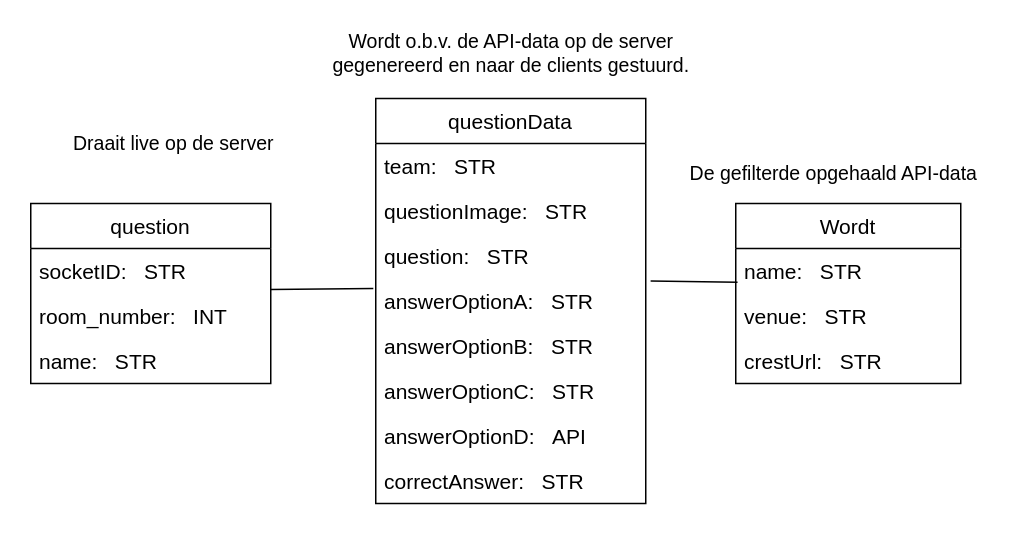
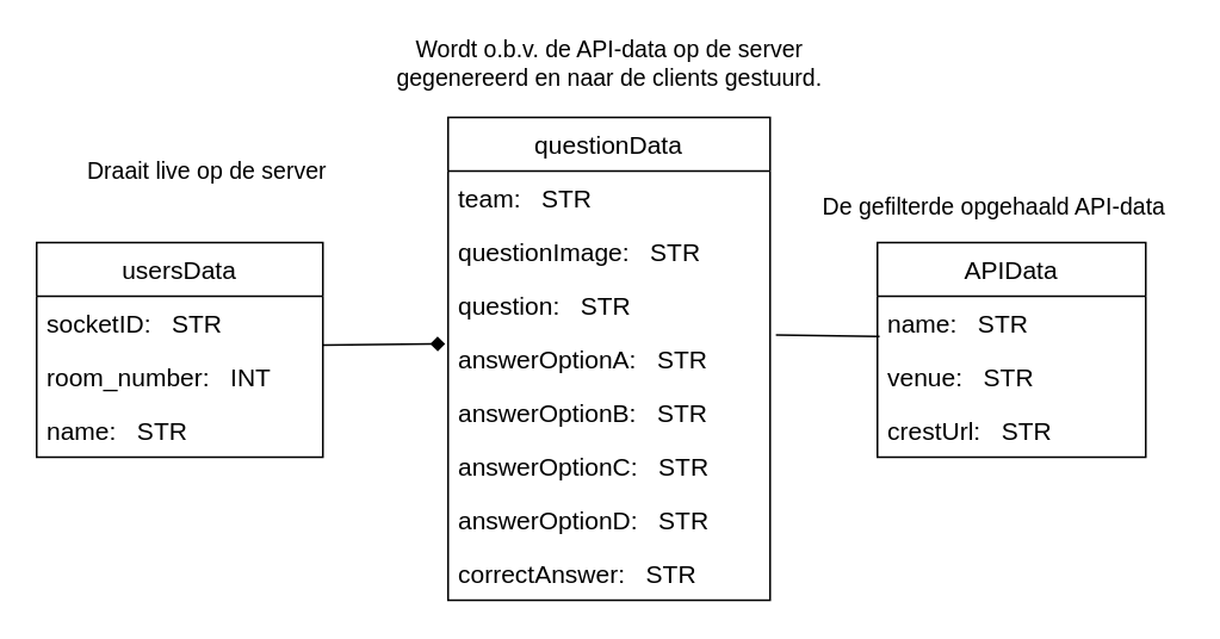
  <mxCell id="0" />
  <mxCell id="1" parent="0" />
- <mxCell id="2" value="question" style="swimlane;fontStyle=0;childLayout=stackLayout;horizontal=1;startSize=30;horizontalStack=0;resizeParent=1;resizeParentMax=0;resizeLast=0;collapsible=1;marginBottom=0;fontSize=14;" parent="1" vertex="1"><mxGeometry x="20" y="135" width="160" height="120" as="geometry" /></mxCell>
+ <mxCell id="2" value="usersData" style="swimlane;fontStyle=0;childLayout=stackLayout;horizontal=1;startSize=30;horizontalStack=0;resizeParent=1;resizeParentMax=0;resizeLast=0;collapsible=1;marginBottom=0;fontSize=14;" parent="1" vertex="1"><mxGeometry x="20" y="135" width="160" height="120" as="geometry" /></mxCell>
  <mxCell id="3" value="socketID:   STR" style="text;strokeColor=none;fillColor=none;align=left;verticalAlign=middle;spacingLeft=4;spacingRight=4;overflow=hidden;points=[[0,0.5],[1,0.5]];portConstraint=eastwest;rotatable=0;fontSize=14;" parent="2" vertex="1"><mxGeometry y="30" width="160" height="30" as="geometry" /></mxCell>
  <mxCell id="4" value="room_number:   INT" style="text;strokeColor=none;fillColor=none;align=left;verticalAlign=middle;spacingLeft=4;spacingRight=4;overflow=hidden;points=[[0,0.5],[1,0.5]];portConstraint=eastwest;rotatable=0;fontSize=14;" parent="2" vertex="1"><mxGeometry y="60" width="160" height="30" as="geometry" /></mxCell>
  <mxCell id="5" value="name:   STR" style="text;strokeColor=none;fillColor=none;align=left;verticalAlign=middle;spacingLeft=4;spacingRight=4;overflow=hidden;points=[[0,0.5],[1,0.5]];portConstraint=eastwest;rotatable=0;fontSize=14;" parent="2" vertex="1"><mxGeometry y="90" width="160" height="30" as="geometry" /></mxCell>
- <mxCell id="6" value="Wordt" style="swimlane;fontStyle=0;childLayout=stackLayout;horizontal=1;startSize=30;horizontalStack=0;resizeParent=1;resizeParentMax=0;resizeLast=0;collapsible=1;marginBottom=0;fontSize=14;" parent="1" vertex="1"><mxGeometry x="490" y="135" width="150" height="120" as="geometry" /></mxCell>
+ <mxCell id="6" value="APIData" style="swimlane;fontStyle=0;childLayout=stackLayout;horizontal=1;startSize=30;horizontalStack=0;resizeParent=1;resizeParentMax=0;resizeLast=0;collapsible=1;marginBottom=0;fontSize=14;" parent="1" vertex="1"><mxGeometry x="490" y="135" width="150" height="120" as="geometry" /></mxCell>
  <mxCell id="7" value="name:   STR" style="text;strokeColor=none;fillColor=none;align=left;verticalAlign=middle;spacingLeft=4;spacingRight=4;overflow=hidden;points=[[0,0.5],[1,0.5]];portConstraint=eastwest;rotatable=0;fontSize=14;" parent="6" vertex="1"><mxGeometry y="30" width="150" height="30" as="geometry" /></mxCell>
  <mxCell id="8" value="venue:   STR" style="text;strokeColor=none;fillColor=none;align=left;verticalAlign=middle;spacingLeft=4;spacingRight=4;overflow=hidden;points=[[0,0.5],[1,0.5]];portConstraint=eastwest;rotatable=0;fontSize=14;" parent="6" vertex="1"><mxGeometry y="60" width="150" height="30" as="geometry" /></mxCell>
  <mxCell id="9" value="crestUrl:   STR" style="text;strokeColor=none;fillColor=none;align=left;verticalAlign=middle;spacingLeft=4;spacingRight=4;overflow=hidden;points=[[0,0.5],[1,0.5]];portConstraint=eastwest;rotatable=0;fontSize=14;" parent="6" vertex="1"><mxGeometry y="90" width="150" height="30" as="geometry" /></mxCell>
  <mxCell id="10" value="questionData" style="swimlane;fontStyle=0;childLayout=stackLayout;horizontal=1;startSize=30;horizontalStack=0;resizeParent=1;resizeParentMax=0;resizeLast=0;collapsible=1;marginBottom=0;fontSize=14;" parent="1" vertex="1"><mxGeometry x="250" y="65" width="180" height="270" as="geometry" /></mxCell>
  <mxCell id="11" value="team:   STR" style="text;strokeColor=none;fillColor=none;align=left;verticalAlign=middle;spacingLeft=4;spacingRight=4;overflow=hidden;points=[[0,0.5],[1,0.5]];portConstraint=eastwest;rotatable=0;fontSize=14;" parent="10" vertex="1"><mxGeometry y="30" width="180" height="30" as="geometry" /></mxCell>
  <mxCell id="12" value="questionImage:   STR" style="text;strokeColor=none;fillColor=none;align=left;verticalAlign=middle;spacingLeft=4;spacingRight=4;overflow=hidden;points=[[0,0.5],[1,0.5]];portConstraint=eastwest;rotatable=0;fontSize=14;" parent="10" vertex="1"><mxGeometry y="60" width="180" height="30" as="geometry" /></mxCell>
  <mxCell id="13" value="question:   STR" style="text;strokeColor=none;fillColor=none;align=left;verticalAlign=middle;spacingLeft=4;spacingRight=4;overflow=hidden;points=[[0,0.5],[1,0.5]];portConstraint=eastwest;rotatable=0;fontSize=14;" parent="10" vertex="1"><mxGeometry y="90" width="180" height="30" as="geometry" /></mxCell>
  <mxCell id="14" value="answerOptionA:   STR" style="text;strokeColor=none;fillColor=none;align=left;verticalAlign=middle;spacingLeft=4;spacingRight=4;overflow=hidden;points=[[0,0.5],[1,0.5]];portConstraint=eastwest;rotatable=0;fontSize=14;" parent="10" vertex="1"><mxGeometry y="120" width="180" height="30" as="geometry" /></mxCell>
  <mxCell id="15" value="answerOptionB:   STR" style="text;strokeColor=none;fillColor=none;align=left;verticalAlign=middle;spacingLeft=4;spacingRight=4;overflow=hidden;points=[[0,0.5],[1,0.5]];portConstraint=eastwest;rotatable=0;fontSize=14;" parent="10" vertex="1"><mxGeometry y="150" width="180" height="30" as="geometry" /></mxCell>
  <mxCell id="16" value="answerOptionC:   STR" style="text;strokeColor=none;fillColor=none;align=left;verticalAlign=middle;spacingLeft=4;spacingRight=4;overflow=hidden;points=[[0,0.5],[1,0.5]];portConstraint=eastwest;rotatable=0;fontSize=14;" parent="10" vertex="1"><mxGeometry y="180" width="180" height="30" as="geometry" /></mxCell>
- <mxCell id="17" value="answerOptionD:   API" style="text;strokeColor=none;fillColor=none;align=left;verticalAlign=middle;spacingLeft=4;spacingRight=4;overflow=hidden;points=[[0,0.5],[1,0.5]];portConstraint=eastwest;rotatable=0;fontSize=14;" parent="10" vertex="1"><mxGeometry y="210" width="180" height="30" as="geometry" /></mxCell>
+ <mxCell id="17" value="answerOptionD:   STR" style="text;strokeColor=none;fillColor=none;align=left;verticalAlign=middle;spacingLeft=4;spacingRight=4;overflow=hidden;points=[[0,0.5],[1,0.5]];portConstraint=eastwest;rotatable=0;fontSize=14;" parent="10" vertex="1"><mxGeometry y="210" width="180" height="30" as="geometry" /></mxCell>
  <mxCell id="18" value="correctAnswer:   STR" style="text;strokeColor=none;fillColor=none;align=left;verticalAlign=middle;spacingLeft=4;spacingRight=4;overflow=hidden;points=[[0,0.5],[1,0.5]];portConstraint=eastwest;rotatable=0;fontSize=14;" parent="10" vertex="1"><mxGeometry y="240" width="180" height="30" as="geometry" /></mxCell>
- <mxCell id="19" value="" style="endArrow=none;html=1;rounded=0;exitX=0.997;exitY=-0.087;exitDx=0;exitDy=0;exitPerimeter=0;entryX=-0.009;entryY=0.22;entryDx=0;entryDy=0;entryPerimeter=0;" parent="1" source="4" target="14" edge="1"><mxGeometry width="50" height="50" relative="1" as="geometry"><mxPoint x="170" y="305" as="sourcePoint" /><mxPoint x="220" y="255" as="targetPoint" /></mxGeometry></mxCell>
+ <mxCell id="19" value="" style="endArrow=diamond;html=1;rounded=0;exitX=0.997;exitY=-0.087;exitDx=0;exitDy=0;exitPerimeter=0;entryX=-0.009;entryY=0.22;entryDx=0;entryDy=0;entryPerimeter=0;" parent="1" source="4" target="14" edge="1"><mxGeometry width="50" height="50" relative="1" as="geometry"><mxPoint x="170" y="305" as="sourcePoint" /><mxPoint x="220" y="255" as="targetPoint" /></mxGeometry></mxCell>
  <mxCell id="20" value="&lt;span style=&quot;font-size: 13px;&quot;&gt;Draait live op de server&lt;/span&gt;" style="text;html=1;align=center;verticalAlign=middle;resizable=0;points=[];autosize=1;strokeColor=none;fillColor=none;" parent="1" vertex="1"><mxGeometry x="40" y="85" width="150" height="20" as="geometry" /></mxCell>
  <mxCell id="21" value="" style="endArrow=none;html=1;rounded=0;fontSize=13;exitX=1.018;exitY=0.056;exitDx=0;exitDy=0;exitPerimeter=0;entryX=0.008;entryY=0.752;entryDx=0;entryDy=0;entryPerimeter=0;" parent="1" source="14" target="7" edge="1"><mxGeometry width="50" height="50" relative="1" as="geometry"><mxPoint x="460" y="105" as="sourcePoint" /><mxPoint x="510" y="55" as="targetPoint" /></mxGeometry></mxCell>
  <mxCell id="22" value="&lt;span style=&quot;font-size: 13px;&quot;&gt;Wordt o.b.v. de API-data op de server&lt;br&gt;gegenereerd en naar de clients gestuurd.&lt;/span&gt;" style="text;html=1;align=center;verticalAlign=middle;resizable=0;points=[];autosize=1;strokeColor=none;fillColor=none;" parent="1" vertex="1"><mxGeometry x="215" y="20" width="250" height="30" as="geometry" /></mxCell>
  <mxCell id="23" value="&lt;span style=&quot;font-size: 13px;&quot;&gt;De gefilterde opgehaald API-data&lt;/span&gt;" style="text;html=1;align=center;verticalAlign=middle;resizable=0;points=[];autosize=1;strokeColor=none;fillColor=none;" parent="1" vertex="1"><mxGeometry x="450" y="105" width="210" height="20" as="geometry" /></mxCell>
